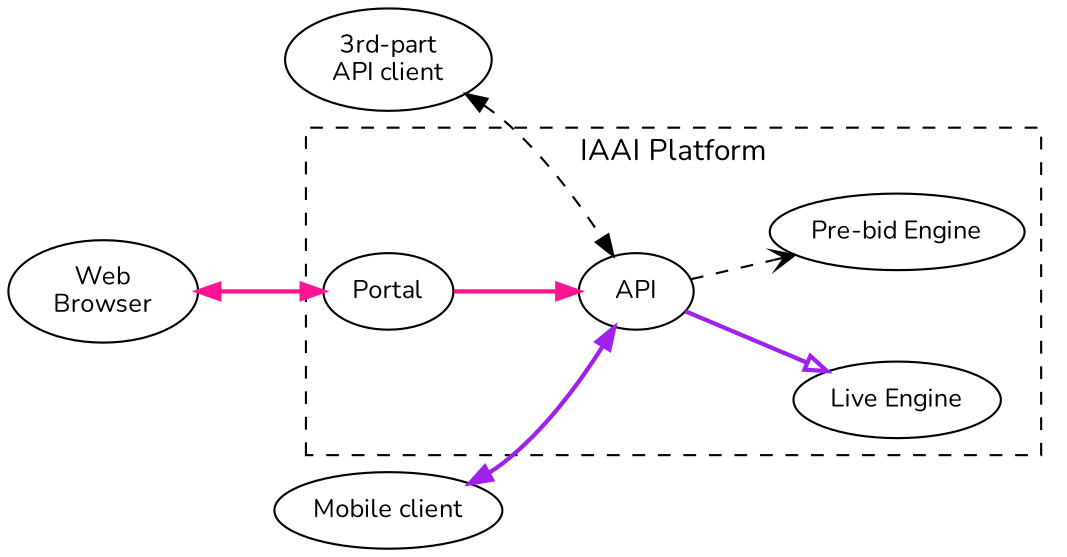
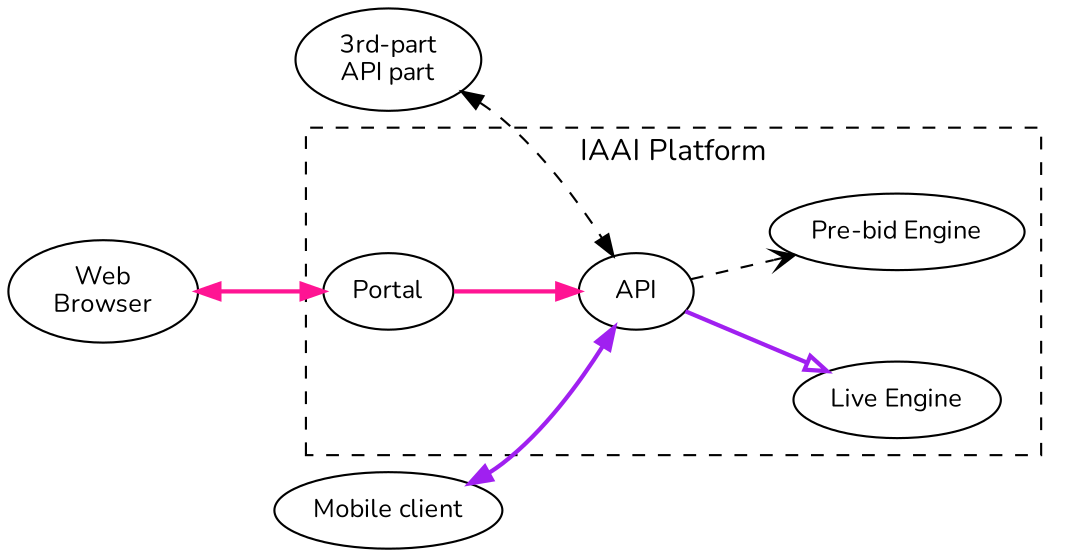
  digraph {
    compound=true
    fontname=Nunito
    nodesep=0.6
    rankdir=LR
    node [fontname=Nunito fontsize=12 shape=ellipse style=rounded]
    edge [color=deeppink fontname=Nunito fontsize=10 style=bold]
    n1 [label=Portal]
    n2 [label=API]
    n3 [label="Live Engine"]
    n4 [label="Pre-bid Engine"]
-   n5 [label="3rd-part\nAPI client"]
+   n5 [label="3rd-part\nAPI part"]
    n6 [label="Web\nBrowser"]
    n7 [label="Mobile client"]
    subgraph cluster_1 {
      label="IAAI Platform"
      style=dashed
      n1
      n2
      n3
      n4
    }
    n1 -> n2 [arrowhead=normal]
    n2 -> n3 [arrowhead=onormal color=purple]
    n2 -> n4 [arrowhead=vee color=black style=dashed]
    n5 -> n2 [color=black dir=both style=dashed]
    n6 -> n1 [dir=both]
    n7 -> n2 [color=purple dir=both]
  }
